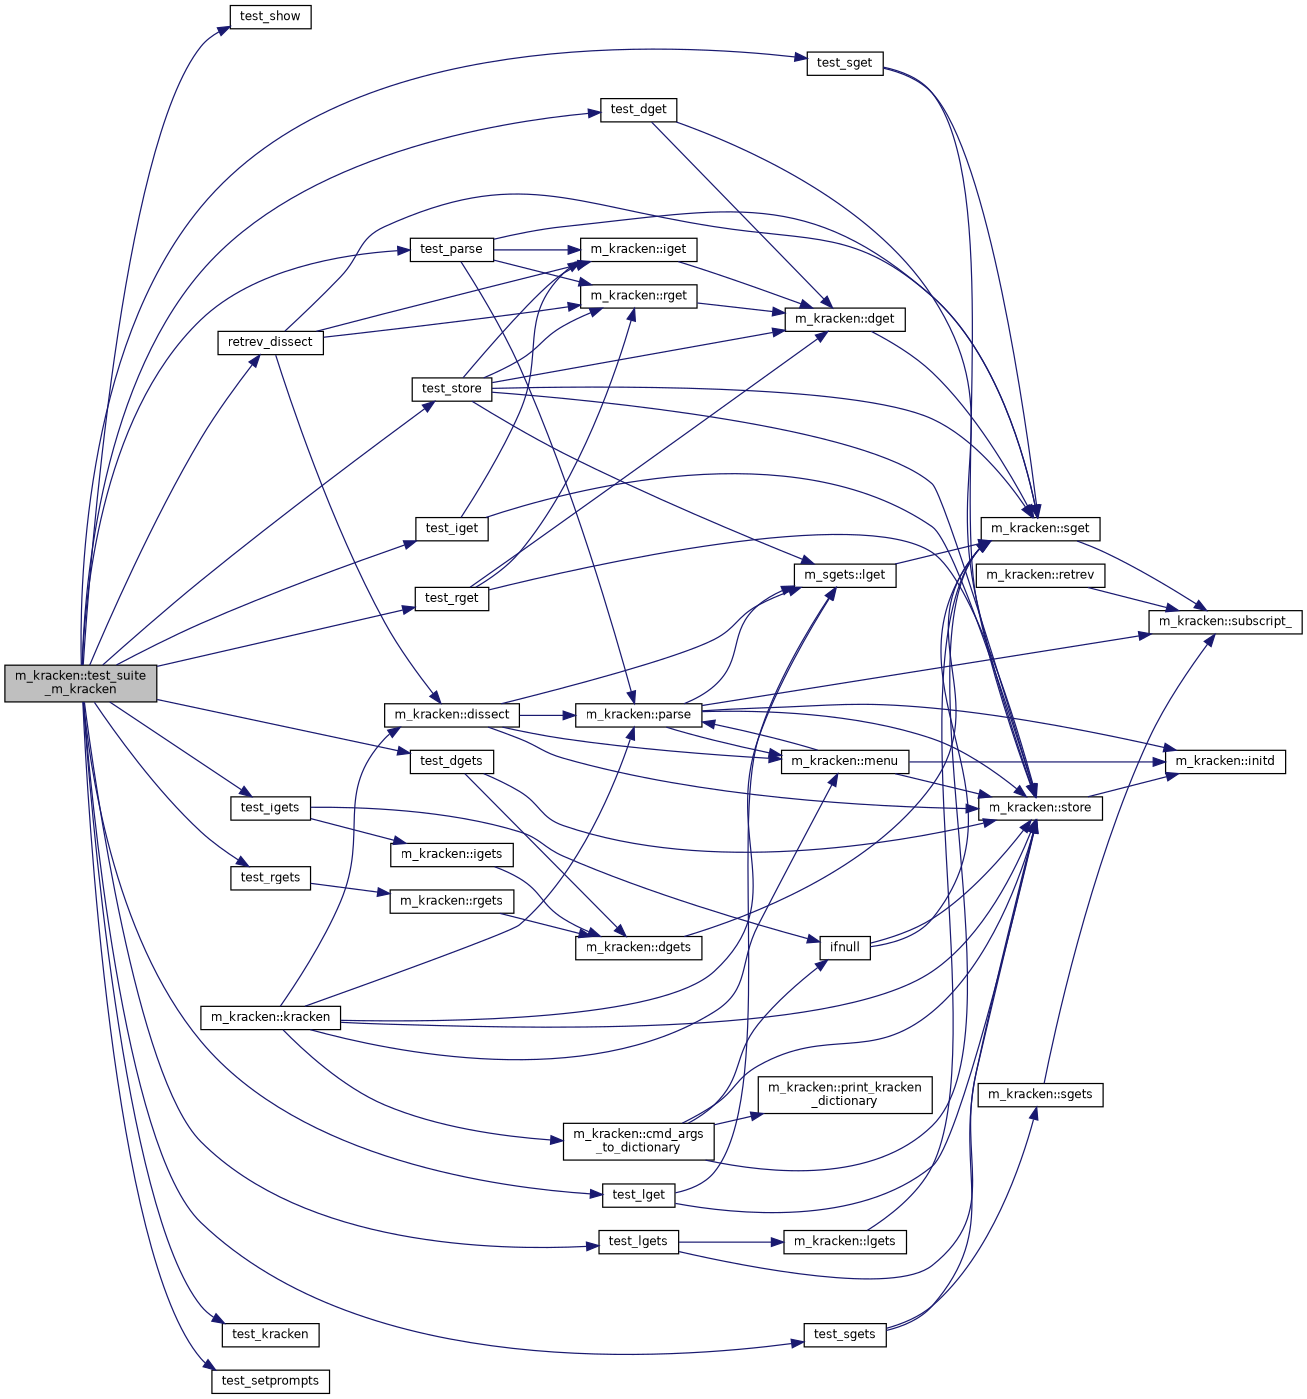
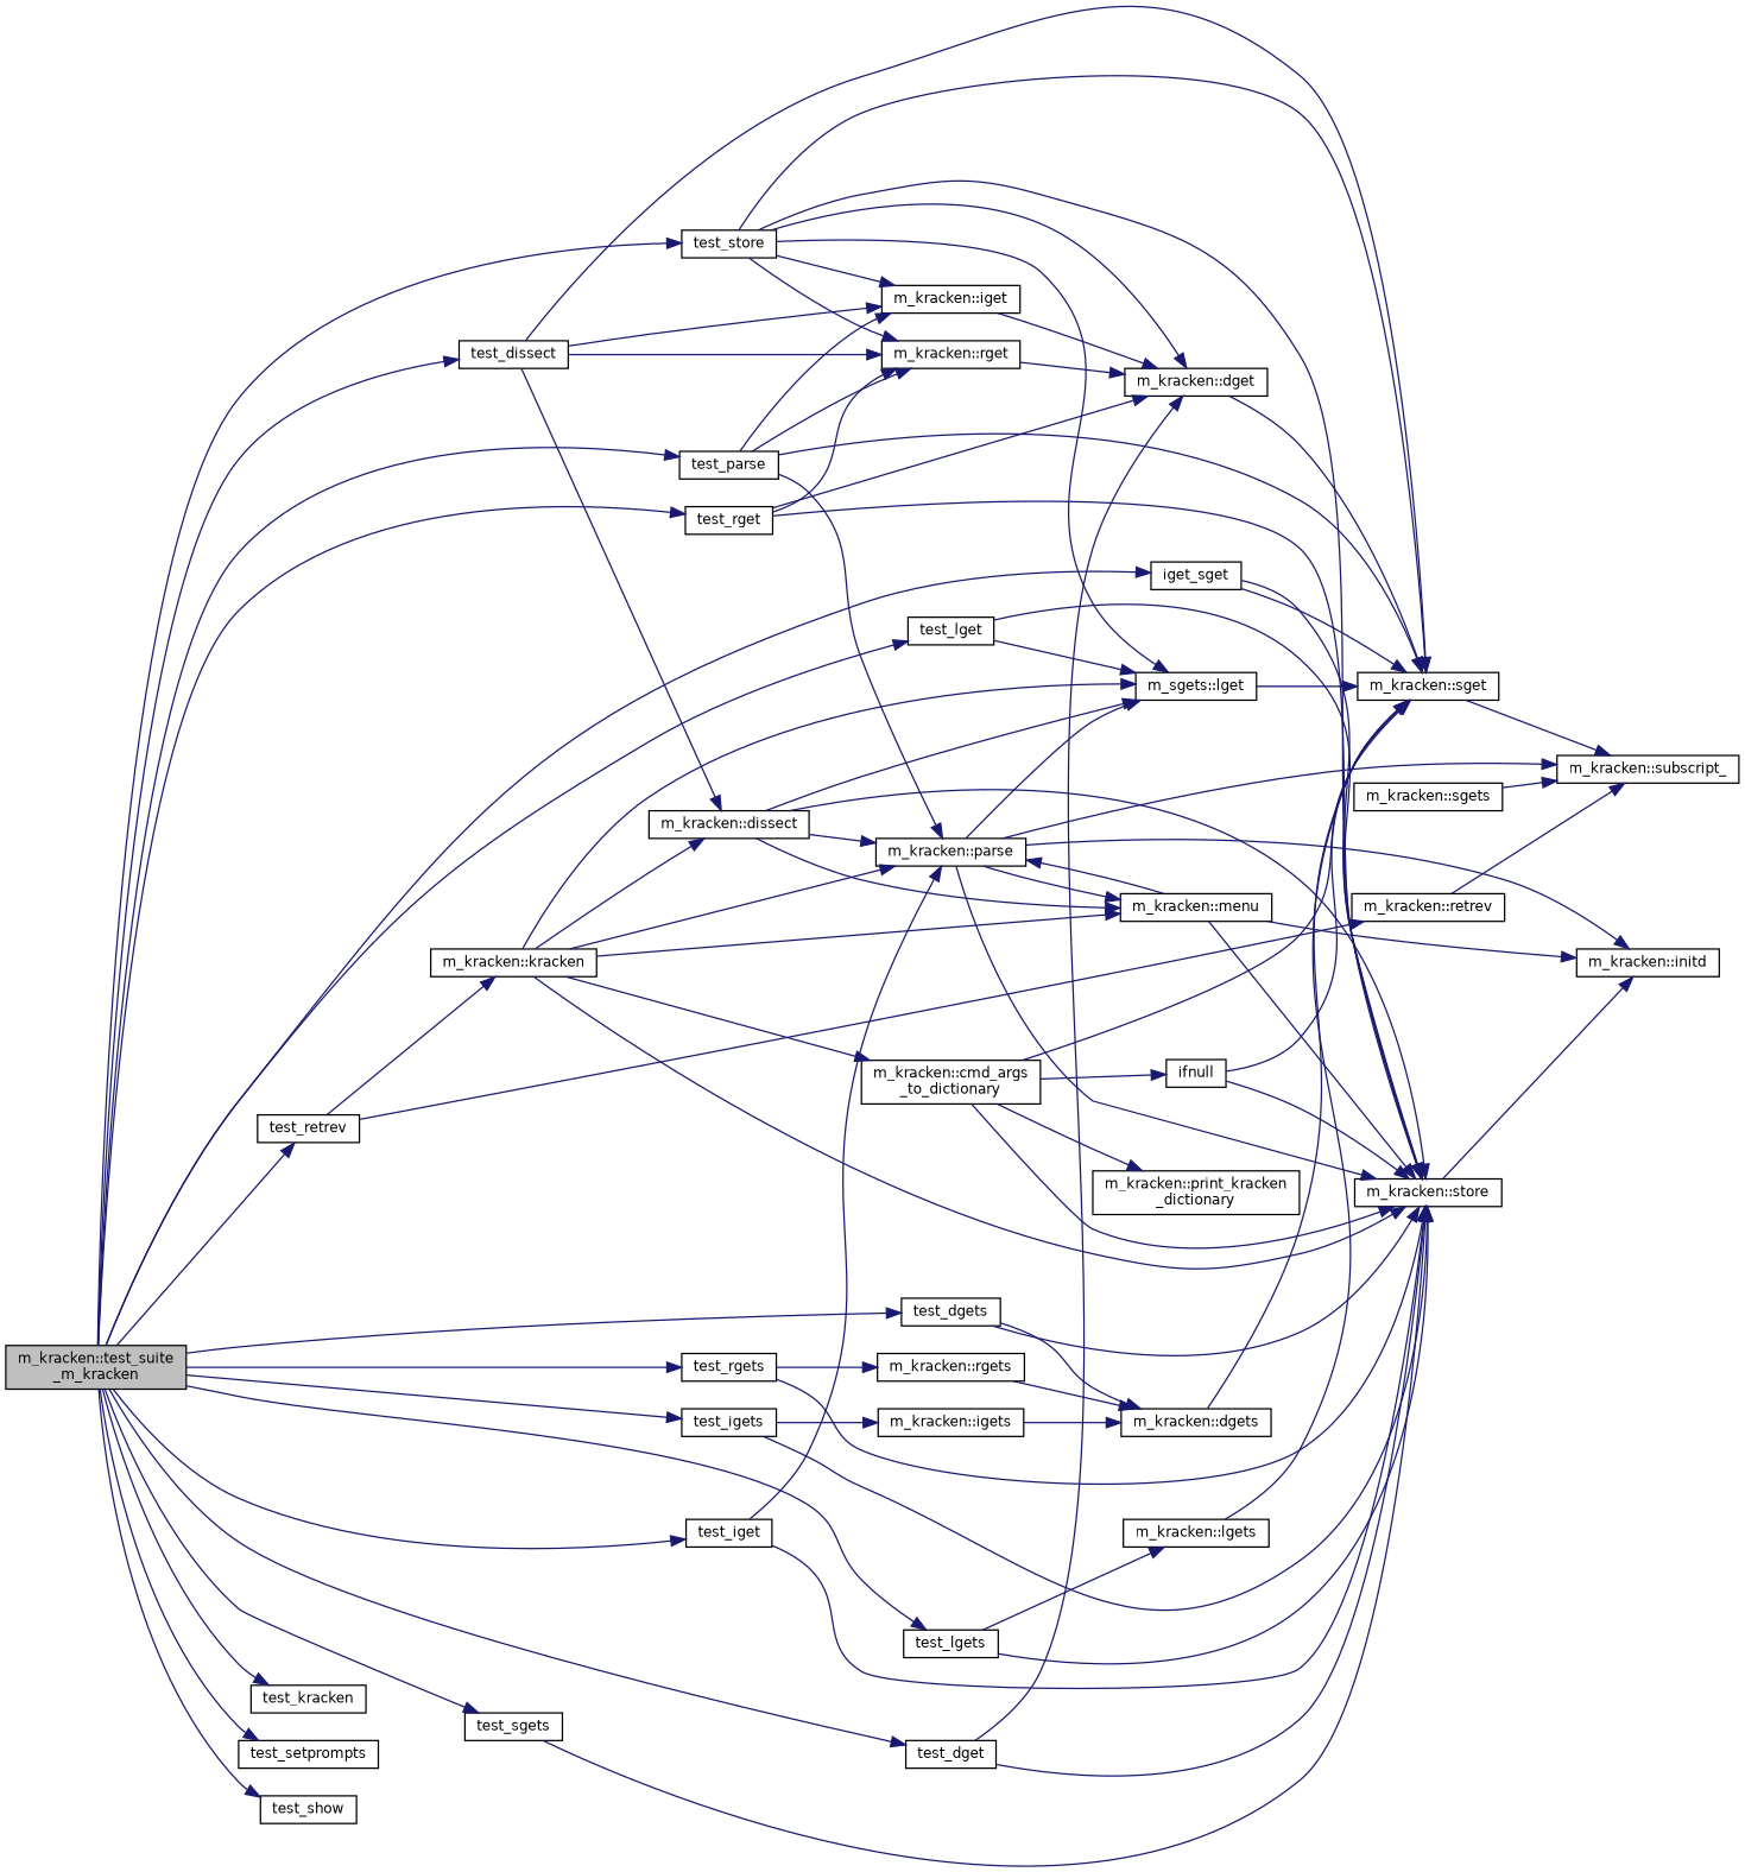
  digraph {
    rankdir=LR
    node [color=black fillcolor=white fontname=Helvetica fontsize=10 shape=record style=filled]
    edge [color=midnightblue fontname=Helvetica fontsize=10 labelfontname=Helvetica labelfontsize=10 style=solid]
    n1 [fillcolor=grey75 fontcolor=black height=0.2 label="m_kracken::test_suite\l_m_kracken" width=0.4]
    n2 [height=0.2 label=test_dget width=0.4]
    n3 [height=0.2 label=test_dgets width=0.4]
-   n4 [height=0.2 label=retrev_dissect width=0.4]
+   n4 [height=0.2 label=test_dissect width=0.4]
    n5 [height=0.2 label=test_iget width=0.4]
    n6 [height=0.2 label=test_igets width=0.4]
    n7 [height=0.2 label=test_kracken width=0.4]
    n8 [height=0.2 label=test_lget width=0.4]
    n9 [height=0.2 label=test_lgets width=0.4]
    n10 [height=0.2 label=test_parse width=0.4]
+   n11 [height=0.2 label=test_retrev width=0.4]
    n12 [height=0.2 label=test_rget width=0.4]
    n13 [height=0.2 label=test_rgets width=0.4]
    n14 [height=0.2 label=test_setprompts width=0.4]
-   n15 [height=0.2 label=test_sget width=0.4]
+   n15 [height=0.2 label=iget_sget width=0.4]
    n16 [height=0.2 label=test_sgets width=0.4]
    n17 [height=0.2 label=test_show width=0.4]
    n18 [height=0.2 label=test_store width=0.4]
    n19 [height=0.2 label="m_kracken::dget" width=0.4]
    n20 [height=0.2 label="m_kracken::store" width=0.4]
    n21 [height=0.2 label="m_kracken::dgets" width=0.4]
    n22 [height=0.2 label="m_kracken::sget" width=0.4]
    n23 [height=0.2 label="m_kracken::dissect" width=0.4]
    n24 [height=0.2 label="m_kracken::iget" width=0.4]
    n25 [height=0.2 label="m_kracken::rget" width=0.4]
    n26 [height=0.2 label="m_kracken::igets" width=0.4]
    n27 [height=0.2 label="m_sgets::lget" width=0.4]
    n28 [height=0.2 label="m_kracken::lgets" width=0.4]
    n29 [height=0.2 label="m_kracken::parse" width=0.4]
    n30 [height=0.2 label="m_kracken::kracken" width=0.4]
    n31 [height=0.2 label="m_kracken::retrev" width=0.4]
    n32 [height=0.2 label="m_kracken::rgets" width=0.4]
    n33 [height=0.2 label="m_kracken::sgets" width=0.4]
    n34 [height=0.2 label="m_kracken::initd" width=0.4]
    n35 [height=0.2 label="m_kracken::subscript_" width=0.4]
    n36 [height=0.2 label="m_kracken::menu" width=0.4]
    n37 [height=0.2 label="m_kracken::cmd_args\l_to_dictionary" width=0.4]
    n38 [height=0.2 label=ifnull width=0.4]
    n39 [height=0.2 label="m_kracken::print_kracken\l_dictionary" width=0.4]
    n1 -> n2
    n1 -> n3
    n1 -> n4
    n1 -> n5
    n1 -> n6
    n1 -> n7
    n1 -> n8
    n1 -> n9
    n1 -> n10
+   n1 -> n11
    n1 -> n12
    n1 -> n13
    n1 -> n14
    n1 -> n15
    n1 -> n16
    n1 -> n17
    n1 -> n18
    n2 -> n19
    n2 -> n20
    n3 -> n20
    n3 -> n21
    n4 -> n22
    n4 -> n23
    n4 -> n24
    n4 -> n25
    n5 -> n20
-   n5 -> n24
-   n6 -> n38
+   n5 -> n29
+   n6 -> n20
    n6 -> n26
    n8 -> n20
    n8 -> n27
    n9 -> n20
    n9 -> n28
    n10 -> n22
    n10 -> n24
    n10 -> n25
    n10 -> n29
+   n11 -> n30
+   n11 -> n31
    n12 -> n19
    n12 -> n20
    n12 -> n25
+   n13 -> n20
    n13 -> n32
    n15 -> n20
    n15 -> n22
    n16 -> n20
-   n16 -> n33
    n18 -> n19
    n18 -> n20
    n18 -> n22
    n18 -> n24
    n18 -> n25
    n18 -> n27
    n19 -> n22
    n20 -> n34
    n21 -> n22
    n22 -> n35
    n23 -> n20
    n23 -> n27
    n23 -> n29
    n23 -> n36
    n24 -> n19
    n25 -> n19
    n26 -> n21
    n27 -> n22
    n28 -> n22
    n29 -> n20
    n29 -> n27
    n29 -> n34
    n29 -> n35
    n29 -> n36
    n30 -> n20
    n30 -> n23
    n30 -> n27
    n30 -> n29
    n30 -> n36
    n30 -> n37
    n31 -> n35
    n32 -> n21
    n33 -> n35
    n36 -> n20
    n36 -> n29
    n36 -> n34
    n37 -> n20
    n37 -> n22
    n37 -> n38
    n37 -> n39
    n38 -> n20
    n38 -> n22
  }
